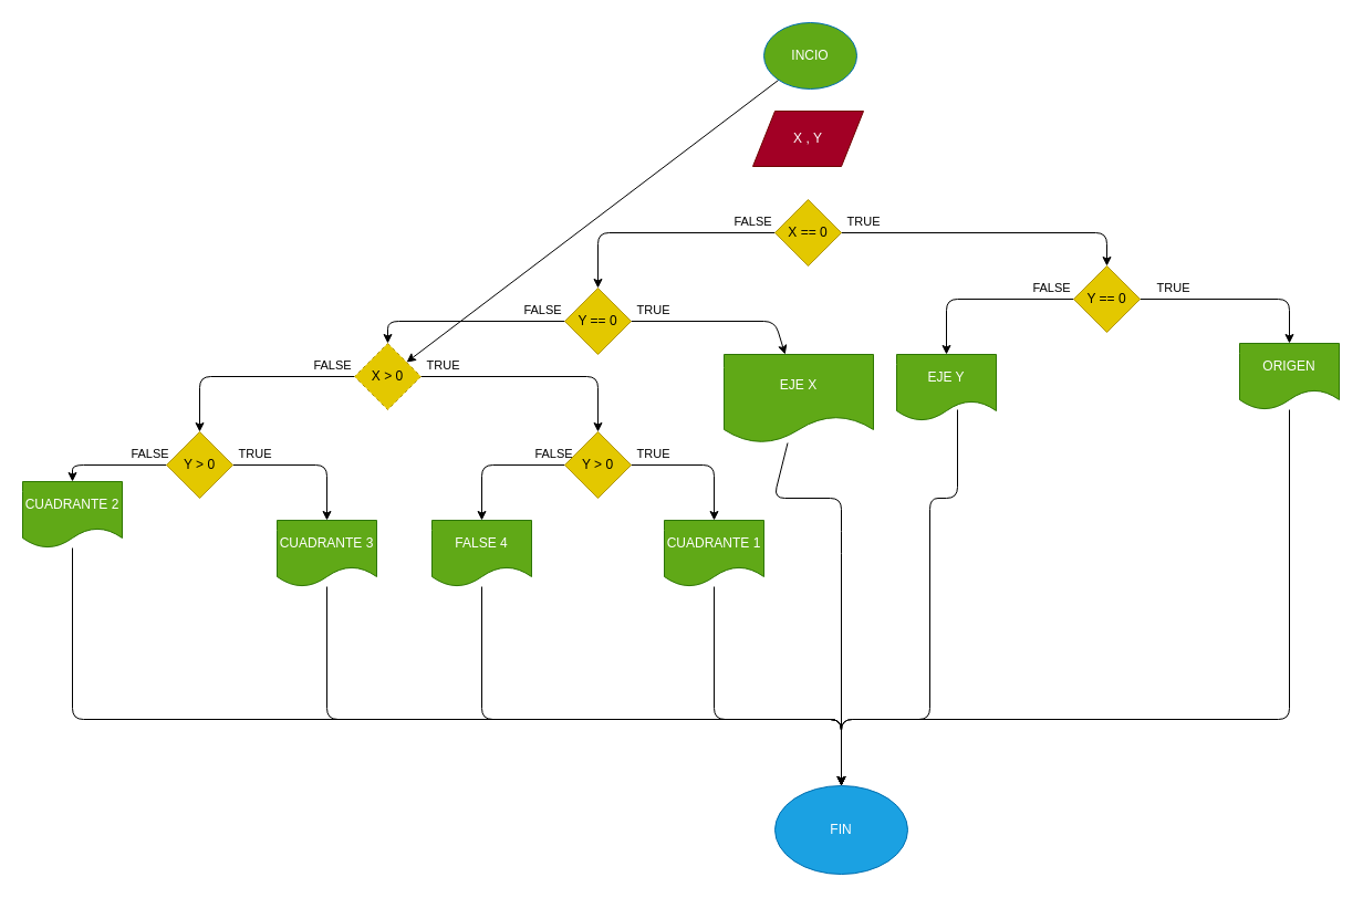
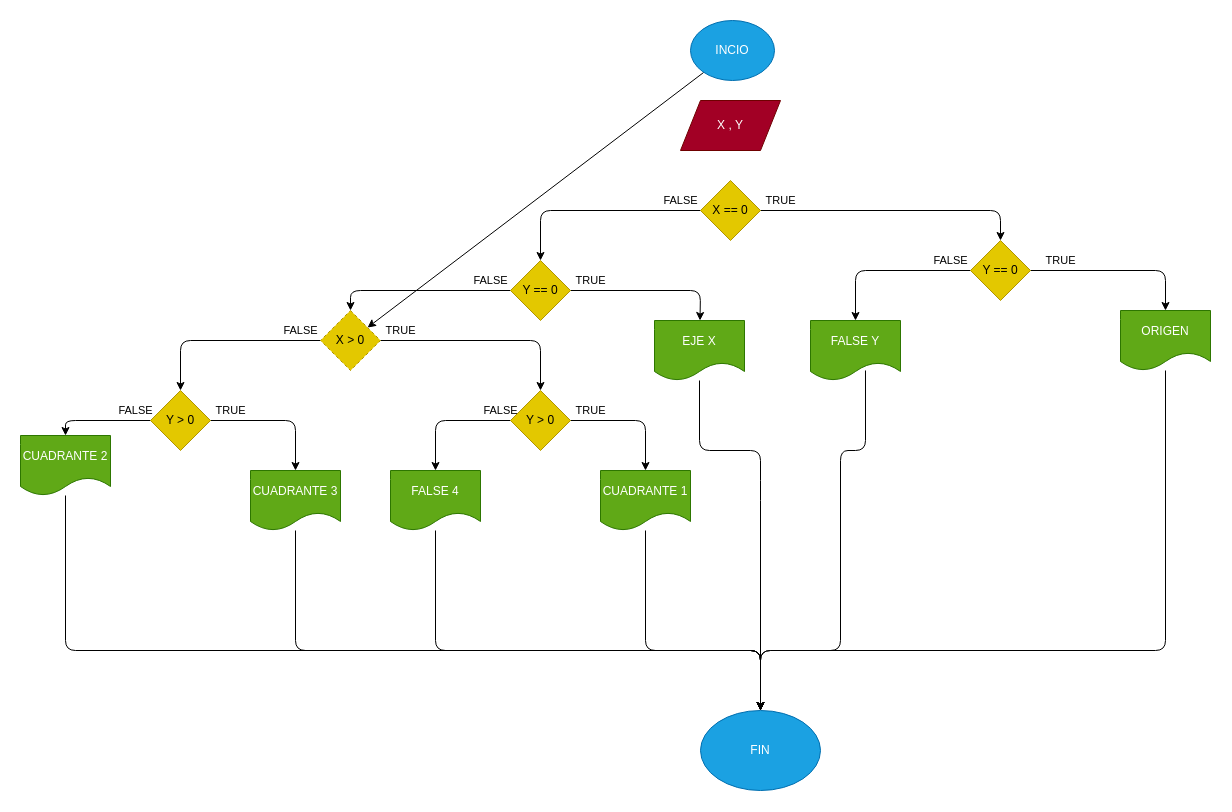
  <mxCell id="0" />
  <mxCell id="1" parent="0" />
  <mxCell id="2" value="" style="edgeStyle=none;html=1;" edge="1" parent="1" source="3" target="22"><mxGeometry relative="1" as="geometry" /></mxCell>
- <mxCell id="3" value="INCIO" style="ellipse;whiteSpace=wrap;html=1;fillColor=#60a917;fontColor=#ffffff;strokeColor=#006EAF;" vertex="1" parent="1"><mxGeometry x="690" y="20" width="84" height="60" as="geometry" /></mxCell>
+ <mxCell id="3" value="INCIO" style="ellipse;whiteSpace=wrap;html=1;fillColor=#1ba1e2;fontColor=#ffffff;strokeColor=#006EAF;" vertex="1" parent="1"><mxGeometry x="690" y="20" width="84" height="60" as="geometry" /></mxCell>
  <mxCell id="4" value="X , Y" style="shape=parallelogram;perimeter=parallelogramPerimeter;whiteSpace=wrap;html=1;fixedSize=1;fillColor=#a20025;fontColor=#ffffff;strokeColor=#6F0000;" vertex="1" parent="1"><mxGeometry x="680" y="100" width="100" height="50" as="geometry" /></mxCell>
  <mxCell id="5" value="TRUE" style="edgeStyle=none;html=1;" edge="1" parent="1" source="7" target="10"><mxGeometry x="-0.852" y="10" relative="1" as="geometry"><Array as="points"><mxPoint x="1000" y="210" /></Array><mxPoint as="offset" /></mxGeometry></mxCell>
  <mxCell id="6" value="FALSE" style="edgeStyle=none;html=1;" edge="1" parent="1" source="7" target="13"><mxGeometry x="-0.809" y="-10" relative="1" as="geometry"><Array as="points"><mxPoint x="540" y="210" /></Array><mxPoint as="offset" /></mxGeometry></mxCell>
  <mxCell id="7" value="X == 0" style="rhombus;whiteSpace=wrap;html=1;fillColor=#e3c800;fontColor=#000000;strokeColor=#B09500;" vertex="1" parent="1"><mxGeometry x="700" y="180" width="60" height="60" as="geometry" /></mxCell>
  <mxCell id="8" value="FALSE" style="edgeStyle=none;html=1;entryX=0.5;entryY=0;entryDx=0;entryDy=0;" edge="1" parent="1" source="10" target="17"><mxGeometry x="-0.758" y="-10" relative="1" as="geometry"><Array as="points"><mxPoint x="855" y="270" /></Array><mxPoint as="offset" /></mxGeometry></mxCell>
  <mxCell id="9" value="TRUE" style="edgeStyle=none;html=1;entryX=0.5;entryY=0;entryDx=0;entryDy=0;" edge="1" parent="1" source="10" target="15"><mxGeometry x="-0.657" y="10" relative="1" as="geometry"><Array as="points"><mxPoint x="1165" y="270" /></Array><mxPoint as="offset" /></mxGeometry></mxCell>
  <mxCell id="10" value="Y == 0" style="rhombus;whiteSpace=wrap;html=1;fillColor=#e3c800;fontColor=#000000;strokeColor=#B09500;" vertex="1" parent="1"><mxGeometry x="970" y="240" width="60" height="60" as="geometry" /></mxCell>
  <mxCell id="11" value="TRUE" style="edgeStyle=none;html=1;" edge="1" parent="1" source="13" target="19"><mxGeometry x="-0.75" y="10" relative="1" as="geometry"><Array as="points"><mxPoint x="700" y="290" /></Array><mxPoint as="offset" /></mxGeometry></mxCell>
  <mxCell id="12" value="FALSE" style="edgeStyle=none;html=1;" edge="1" parent="1" source="13" target="22"><mxGeometry x="-0.778" y="-10" relative="1" as="geometry"><Array as="points"><mxPoint x="350" y="290" /></Array><mxPoint as="offset" /></mxGeometry></mxCell>
  <mxCell id="13" value="Y == 0" style="rhombus;whiteSpace=wrap;html=1;fillColor=#e3c800;fontColor=#000000;strokeColor=#B09500;" vertex="1" parent="1"><mxGeometry x="510" y="260" width="60" height="60" as="geometry" /></mxCell>
  <mxCell id="14" style="edgeStyle=none;html=1;entryX=0.5;entryY=0;entryDx=0;entryDy=0;endArrow=open;" edge="1" parent="1" source="15" target="37"><mxGeometry relative="1" as="geometry"><Array as="points"><mxPoint x="1165" y="650" /><mxPoint x="760" y="650" /></Array></mxGeometry></mxCell>
  <mxCell id="15" value="ORIGEN" style="shape=document;whiteSpace=wrap;html=1;boundedLbl=1;fillColor=#60a917;fontColor=#ffffff;strokeColor=#2D7600;" vertex="1" parent="1"><mxGeometry x="1120" y="310" width="90" height="60" as="geometry" /></mxCell>
  <mxCell id="16" style="edgeStyle=none;html=1;entryX=0.5;entryY=0;entryDx=0;entryDy=0;exitX=0.611;exitY=0.833;exitDx=0;exitDy=0;exitPerimeter=0;" edge="1" parent="1" source="17" target="37"><mxGeometry relative="1" as="geometry"><mxPoint x="840" y="440" as="sourcePoint" /><Array as="points"><mxPoint x="865" y="450" /><mxPoint x="840" y="450" /><mxPoint x="840" y="650" /><mxPoint x="760" y="650" /></Array></mxGeometry></mxCell>
- <mxCell id="17" value="EJE Y" style="shape=document;whiteSpace=wrap;html=1;boundedLbl=1;fillColor=#60a917;fontColor=#ffffff;strokeColor=#2D7600;" vertex="1" parent="1"><mxGeometry x="810" y="320" width="90" height="60" as="geometry" /></mxCell>
+ <mxCell id="17" value="FALSE Y" style="shape=document;whiteSpace=wrap;html=1;boundedLbl=1;fillColor=#60a917;fontColor=#ffffff;strokeColor=#2D7600;" vertex="1" parent="1"><mxGeometry x="810" y="320" width="90" height="60" as="geometry" /></mxCell>
  <mxCell id="18" style="edgeStyle=none;html=1;entryX=0.5;entryY=0;entryDx=0;entryDy=0;" edge="1" parent="1" source="19" target="37"><mxGeometry relative="1" as="geometry"><Array as="points"><mxPoint x="699" y="450" /><mxPoint x="760" y="450" /><mxPoint x="760" y="490" /></Array></mxGeometry></mxCell>
- <mxCell id="19" value="EJE X" style="shape=document;whiteSpace=wrap;html=1;boundedLbl=1;fillColor=#60a917;fontColor=#ffffff;strokeColor=#2D7600;" vertex="1" parent="1"><mxGeometry x="654" y="320" width="135" height="80" as="geometry" /></mxCell>
+ <mxCell id="19" value="EJE X" style="shape=document;whiteSpace=wrap;html=1;boundedLbl=1;fillColor=#60a917;fontColor=#ffffff;strokeColor=#2D7600;" vertex="1" parent="1"><mxGeometry x="654" y="320" width="90" height="60" as="geometry" /></mxCell>
  <mxCell id="20" value="TRUE" style="edgeStyle=none;html=1;" edge="1" parent="1" source="22" target="25"><mxGeometry x="-0.809" y="10" relative="1" as="geometry"><Array as="points"><mxPoint x="540" y="340" /></Array><mxPoint as="offset" /></mxGeometry></mxCell>
  <mxCell id="21" value="FALSE" style="edgeStyle=none;html=1;entryX=0.5;entryY=0;entryDx=0;entryDy=0;" edge="1" parent="1" source="22" target="28"><mxGeometry x="-0.789" y="-10" relative="1" as="geometry"><Array as="points"><mxPoint x="180" y="340" /></Array><mxPoint as="offset" /></mxGeometry></mxCell>
  <mxCell id="22" value="X &amp;gt; 0" style="rhombus;whiteSpace=wrap;html=1;fillColor=#e3c800;fontColor=#000000;strokeColor=#B09500;dashed=1;" vertex="1" parent="1"><mxGeometry x="320" y="310" width="60" height="60" as="geometry" /></mxCell>
  <mxCell id="23" value="TRUE" style="edgeStyle=none;html=1;entryX=0.5;entryY=0;entryDx=0;entryDy=0;" edge="1" parent="1" source="25" target="30"><mxGeometry x="-0.68" y="10" relative="1" as="geometry"><Array as="points"><mxPoint x="645" y="420" /></Array><mxPoint as="offset" /></mxGeometry></mxCell>
  <mxCell id="24" value="FALSE" style="edgeStyle=none;html=1;entryX=0.5;entryY=0;entryDx=0;entryDy=0;" edge="1" parent="1" source="25" target="32"><mxGeometry x="-0.84" y="-10" relative="1" as="geometry"><Array as="points"><mxPoint x="435" y="420" /></Array><mxPoint as="offset" /></mxGeometry></mxCell>
  <mxCell id="25" value="Y &amp;gt; 0" style="rhombus;whiteSpace=wrap;html=1;fillColor=#e3c800;fontColor=#000000;strokeColor=#B09500;" vertex="1" parent="1"><mxGeometry x="510" y="390" width="60" height="60" as="geometry" /></mxCell>
  <mxCell id="26" value="TRUE" style="edgeStyle=none;html=1;entryX=0.5;entryY=0;entryDx=0;entryDy=0;" edge="1" parent="1" source="28" target="34"><mxGeometry x="-0.704" y="10" relative="1" as="geometry"><Array as="points"><mxPoint x="295" y="420" /></Array><mxPoint as="offset" /></mxGeometry></mxCell>
  <mxCell id="27" value="FALSE" style="edgeStyle=none;html=1;entryX=0.5;entryY=0;entryDx=0;entryDy=0;" edge="1" parent="1" source="28" target="36"><mxGeometry x="-0.704" y="-10" relative="1" as="geometry"><Array as="points"><mxPoint x="65" y="420" /></Array><mxPoint as="offset" /></mxGeometry></mxCell>
  <mxCell id="28" value="Y &amp;gt; 0" style="rhombus;whiteSpace=wrap;html=1;fillColor=#e3c800;fontColor=#000000;strokeColor=#B09500;" vertex="1" parent="1"><mxGeometry x="150" y="390" width="60" height="60" as="geometry" /></mxCell>
  <mxCell id="29" style="edgeStyle=none;html=1;entryX=0.5;entryY=0;entryDx=0;entryDy=0;" edge="1" parent="1" source="30" target="37"><mxGeometry relative="1" as="geometry"><Array as="points"><mxPoint x="645" y="650" /><mxPoint x="760" y="650" /></Array></mxGeometry></mxCell>
  <mxCell id="30" value="CUADRANTE 1" style="shape=document;whiteSpace=wrap;html=1;boundedLbl=1;fillColor=#60a917;fontColor=#ffffff;strokeColor=#2D7600;" vertex="1" parent="1"><mxGeometry x="600" y="470" width="90" height="60" as="geometry" /></mxCell>
  <mxCell id="31" style="edgeStyle=none;html=1;entryX=0.5;entryY=0;entryDx=0;entryDy=0;" edge="1" parent="1" source="32" target="37"><mxGeometry relative="1" as="geometry"><Array as="points"><mxPoint x="435" y="650" /><mxPoint x="760" y="650" /></Array></mxGeometry></mxCell>
  <mxCell id="32" value="FALSE 4" style="shape=document;whiteSpace=wrap;html=1;boundedLbl=1;fillColor=#60a917;fontColor=#ffffff;strokeColor=#2D7600;" vertex="1" parent="1"><mxGeometry x="390" y="470" width="90" height="60" as="geometry" /></mxCell>
  <mxCell id="33" style="edgeStyle=none;html=1;entryX=0.5;entryY=0;entryDx=0;entryDy=0;" edge="1" parent="1" source="34" target="37"><mxGeometry relative="1" as="geometry"><Array as="points"><mxPoint x="295" y="650" /><mxPoint x="760" y="650" /></Array></mxGeometry></mxCell>
  <mxCell id="34" value="CUADRANTE 3" style="shape=document;whiteSpace=wrap;html=1;boundedLbl=1;fillColor=#60a917;fontColor=#ffffff;strokeColor=#2D7600;" vertex="1" parent="1"><mxGeometry x="250" y="470" width="90" height="60" as="geometry" /></mxCell>
  <mxCell id="35" style="edgeStyle=none;html=1;entryX=0.5;entryY=0;entryDx=0;entryDy=0;" edge="1" parent="1" source="36" target="37"><mxGeometry relative="1" as="geometry"><mxPoint x="770" y="650" as="targetPoint" /><Array as="points"><mxPoint x="65" y="650" /><mxPoint x="760" y="650" /></Array></mxGeometry></mxCell>
  <mxCell id="36" value="CUADRANTE 2" style="shape=document;whiteSpace=wrap;html=1;boundedLbl=1;fillColor=#60a917;fontColor=#ffffff;strokeColor=#2D7600;" vertex="1" parent="1"><mxGeometry x="20" y="435" width="90" height="60" as="geometry" /></mxCell>
  <mxCell id="37" value="FIN" style="ellipse;whiteSpace=wrap;html=1;fillColor=#1ba1e2;fontColor=#ffffff;strokeColor=#006EAF;" vertex="1" parent="1"><mxGeometry x="700" y="710" width="120" height="80" as="geometry" /></mxCell>
